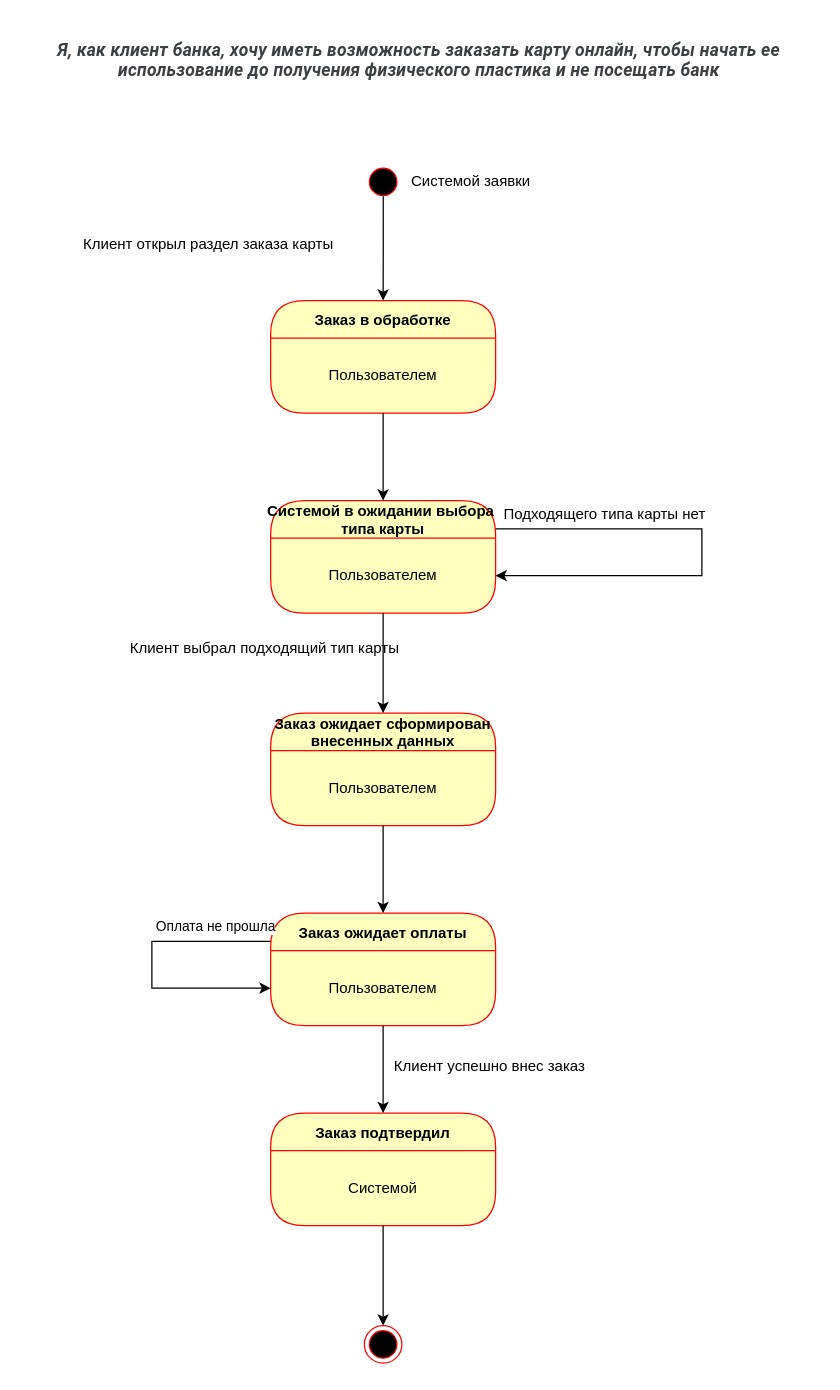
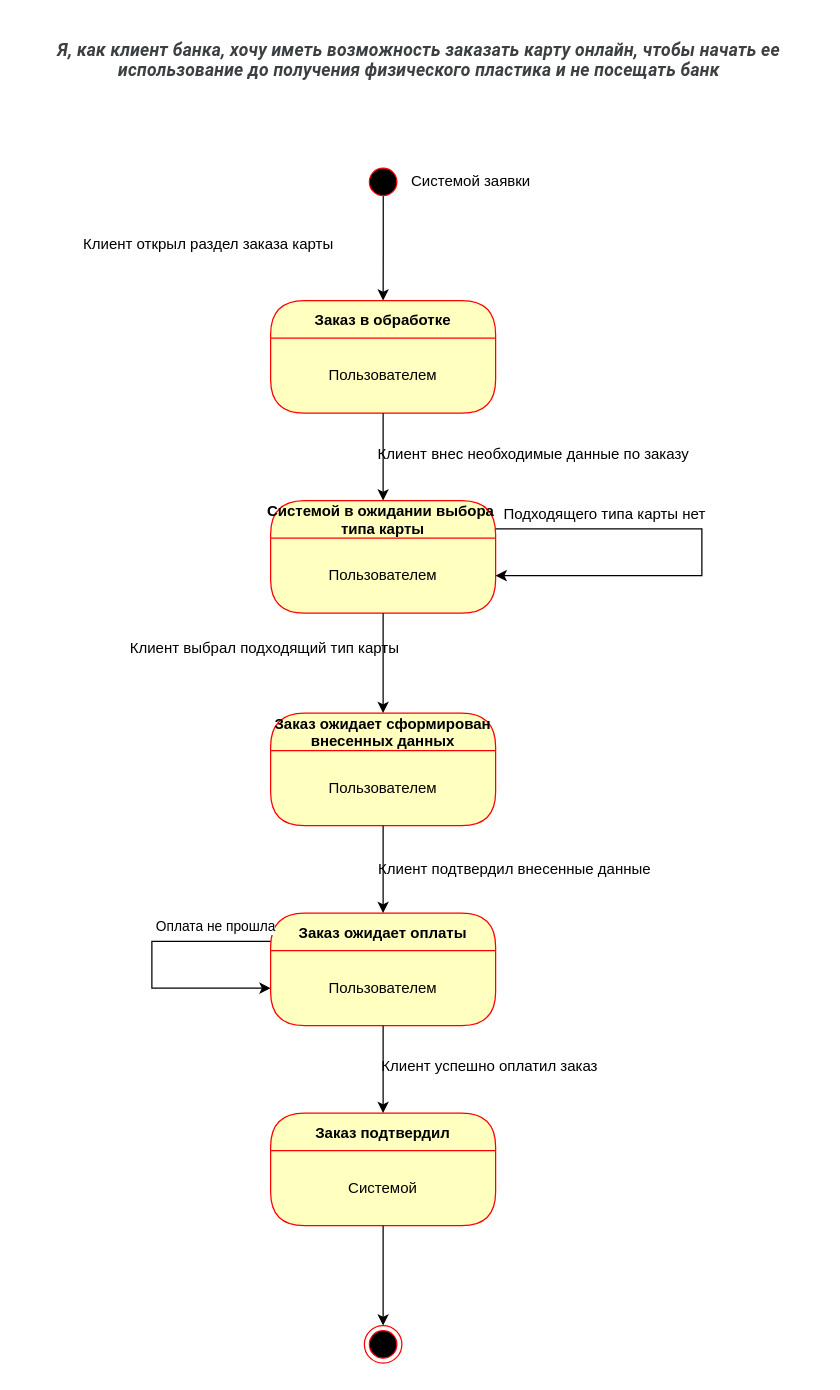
  <mxCell id="0" />
  <mxCell id="1" parent="0" />
  <mxCell id="2" value="&#10;&lt;span style=&quot;color: rgb(60, 64, 67); font-family: Roboto, Arial, sans-serif; font-size: 14px; font-variant-ligatures: normal; font-variant-caps: normal; letter-spacing: 0.2px; orphans: 2; text-align: left; text-indent: 0px; text-transform: none; widows: 2; word-spacing: 0px; -webkit-text-stroke-width: 0px; white-space: normal; text-decoration-thickness: initial; text-decoration-style: initial; text-decoration-color: initial; float: none; display: inline !important;&quot;&gt;Я, как клиент банка, хочу иметь возможность заказать карту онлайн, чтобы начать ее использование до получения физического пластика и не посещать банк&lt;/span&gt;&#10;&#10;" style="text;html=1;align=center;verticalAlign=middle;whiteSpace=wrap;rounded=0;fontStyle=3" vertex="1" parent="1"><mxGeometry x="20" y="20" width="630" height="70" as="geometry" /></mxCell>
  <mxCell id="3" style="edgeStyle=orthogonalEdgeStyle;rounded=0;orthogonalLoop=1;jettySize=auto;html=1;exitX=0.503;exitY=0.88;exitDx=0;exitDy=0;entryX=0.5;entryY=0;entryDx=0;entryDy=0;exitPerimeter=0;" edge="1" parent="1" source="4" target="5"><mxGeometry relative="1" as="geometry" /></mxCell>
  <mxCell id="4" value="" style="ellipse;html=1;shape=startState;fillColor=#000000;strokeColor=#ff0000;" vertex="1" parent="1"><mxGeometry x="291" y="130" width="30" height="30" as="geometry" /></mxCell>
  <mxCell id="5" value="Заказ в обработке" style="swimlane;fontStyle=1;align=center;verticalAlign=middle;childLayout=stackLayout;horizontal=1;startSize=30;horizontalStack=0;resizeParent=0;resizeLast=1;container=0;fontColor=#000000;collapsible=0;rounded=1;arcSize=30;strokeColor=#ff0000;fillColor=#ffffc0;swimlaneFillColor=#ffffc0;dropTarget=0;" vertex="1" parent="1"><mxGeometry x="216" y="240" width="180" height="90" as="geometry" /></mxCell>
  <mxCell id="6" value="Пользователем" style="text;html=1;strokeColor=none;fillColor=none;align=center;verticalAlign=middle;spacingLeft=4;spacingRight=4;whiteSpace=wrap;overflow=hidden;rotatable=0;fontColor=#000000;" vertex="1" parent="5"><mxGeometry y="30" width="180" height="60" as="geometry" /></mxCell>
  <mxCell id="7" value="Заказ ожидает оплаты" style="swimlane;fontStyle=1;align=center;verticalAlign=middle;childLayout=stackLayout;horizontal=1;startSize=30;horizontalStack=0;resizeParent=0;resizeLast=1;container=0;fontColor=#000000;collapsible=0;rounded=1;arcSize=30;strokeColor=#ff0000;fillColor=#ffffc0;swimlaneFillColor=#ffffc0;dropTarget=0;" vertex="1" parent="1"><mxGeometry x="216" y="730" width="180" height="90" as="geometry" /></mxCell>
  <mxCell id="8" value="Пользователем" style="text;html=1;strokeColor=none;fillColor=none;align=center;verticalAlign=middle;spacingLeft=4;spacingRight=4;whiteSpace=wrap;overflow=hidden;rotatable=0;fontColor=#000000;" vertex="1" parent="7"><mxGeometry y="30" width="180" height="60" as="geometry" /></mxCell>
  <mxCell id="9" style="edgeStyle=orthogonalEdgeStyle;rounded=0;orthogonalLoop=1;jettySize=auto;html=1;exitX=0;exitY=0.25;exitDx=0;exitDy=0;entryX=0;entryY=0.5;entryDx=0;entryDy=0;" edge="1" parent="7" source="7" target="8"><mxGeometry relative="1" as="geometry"><mxPoint x="-5" y="75" as="targetPoint" /><Array as="points"><mxPoint x="-95" y="22" /><mxPoint x="-95" y="60" /></Array></mxGeometry></mxCell>
  <mxCell id="10" value="Оплата не прошла" style="edgeLabel;html=1;align=center;verticalAlign=middle;resizable=0;points=[];" vertex="1" connectable="0" parent="9"><mxGeometry x="-0.619" relative="1" as="geometry"><mxPoint x="-2" y="-12" as="offset" /></mxGeometry></mxCell>
  <mxCell id="11" value="Системой в ожидании выбора &#10;типа карты" style="swimlane;fontStyle=1;align=center;verticalAlign=middle;childLayout=stackLayout;horizontal=1;startSize=30;horizontalStack=0;resizeParent=0;resizeLast=1;container=0;fontColor=#000000;collapsible=0;rounded=1;arcSize=30;strokeColor=#ff0000;fillColor=#ffffc0;swimlaneFillColor=#ffffc0;dropTarget=0;" vertex="1" parent="1"><mxGeometry x="216" y="400" width="180" height="90" as="geometry" /></mxCell>
  <mxCell id="12" value="Пользователем" style="text;html=1;strokeColor=none;fillColor=none;align=center;verticalAlign=middle;spacingLeft=4;spacingRight=4;whiteSpace=wrap;overflow=hidden;rotatable=0;fontColor=#000000;" vertex="1" parent="11"><mxGeometry y="30" width="180" height="60" as="geometry" /></mxCell>
  <mxCell id="13" style="edgeStyle=orthogonalEdgeStyle;rounded=0;orthogonalLoop=1;jettySize=auto;html=1;exitX=1;exitY=0.25;exitDx=0;exitDy=0;entryX=1;entryY=0.5;entryDx=0;entryDy=0;" edge="1" parent="11" source="11" target="12"><mxGeometry relative="1" as="geometry"><Array as="points"><mxPoint x="345" y="22" /><mxPoint x="345" y="60" /></Array></mxGeometry></mxCell>
  <mxCell id="14" value="&lt;font style=&quot;font-size: 12px;&quot;&gt;Подходящего типа карты нет&lt;/font&gt;" style="edgeLabel;html=1;align=center;verticalAlign=middle;resizable=0;points=[];" vertex="1" connectable="0" parent="13"><mxGeometry x="-0.807" y="3" relative="1" as="geometry"><mxPoint x="51" y="-9" as="offset" /></mxGeometry></mxCell>
  <mxCell id="15" value="Заказ ожидает сформирован&#10;внесенных данных" style="swimlane;fontStyle=1;align=center;verticalAlign=middle;childLayout=stackLayout;horizontal=1;startSize=30;horizontalStack=0;resizeParent=0;resizeLast=1;container=0;fontColor=#000000;collapsible=0;rounded=1;arcSize=30;strokeColor=#ff0000;fillColor=#ffffc0;swimlaneFillColor=#ffffc0;dropTarget=0;" vertex="1" parent="1"><mxGeometry x="216" y="570" width="180" height="90" as="geometry" /></mxCell>
  <mxCell id="16" value="Пользователем" style="text;html=1;strokeColor=none;fillColor=none;align=center;verticalAlign=middle;spacingLeft=4;spacingRight=4;whiteSpace=wrap;overflow=hidden;rotatable=0;fontColor=#000000;" vertex="1" parent="15"><mxGeometry y="30" width="180" height="60" as="geometry" /></mxCell>
  <mxCell id="17" value="" style="ellipse;html=1;shape=endState;fillColor=#000000;strokeColor=#ff0000;" vertex="1" parent="1"><mxGeometry x="291" y="1060" width="30" height="30" as="geometry" /></mxCell>
  <mxCell id="18" style="edgeStyle=orthogonalEdgeStyle;rounded=0;orthogonalLoop=1;jettySize=auto;html=1;exitX=0.5;exitY=1;exitDx=0;exitDy=0;entryX=0.5;entryY=0;entryDx=0;entryDy=0;" edge="1" parent="1" source="6" target="11"><mxGeometry relative="1" as="geometry" /></mxCell>
  <mxCell id="19" style="edgeStyle=orthogonalEdgeStyle;rounded=0;orthogonalLoop=1;jettySize=auto;html=1;exitX=0.5;exitY=1;exitDx=0;exitDy=0;entryX=0.5;entryY=0;entryDx=0;entryDy=0;" edge="1" parent="1" source="12" target="15"><mxGeometry relative="1" as="geometry" /></mxCell>
  <mxCell id="20" style="edgeStyle=orthogonalEdgeStyle;rounded=0;orthogonalLoop=1;jettySize=auto;html=1;exitX=0.5;exitY=1;exitDx=0;exitDy=0;entryX=0.5;entryY=0;entryDx=0;entryDy=0;" edge="1" parent="1" source="16" target="7"><mxGeometry relative="1" as="geometry" /></mxCell>
  <mxCell id="21" value="Системой заявки" style="text;html=1;align=center;verticalAlign=middle;resizable=0;points=[];autosize=1;strokeColor=none;fillColor=none;" vertex="1" parent="1"><mxGeometry x="321" y="130" width="110" height="30" as="geometry" /></mxCell>
  <mxCell id="22" value="Заказ подтвердил" style="swimlane;fontStyle=1;align=center;verticalAlign=middle;childLayout=stackLayout;horizontal=1;startSize=30;horizontalStack=0;resizeParent=0;resizeLast=1;container=0;fontColor=#000000;collapsible=0;rounded=1;arcSize=30;strokeColor=#ff0000;fillColor=#ffffc0;swimlaneFillColor=#ffffc0;dropTarget=0;" vertex="1" parent="1"><mxGeometry x="216" y="890" width="180" height="90" as="geometry" /></mxCell>
  <mxCell id="23" value="Системой" style="text;html=1;strokeColor=none;fillColor=none;align=center;verticalAlign=middle;spacingLeft=4;spacingRight=4;whiteSpace=wrap;overflow=hidden;rotatable=0;fontColor=#000000;" vertex="1" parent="22"><mxGeometry y="30" width="180" height="60" as="geometry" /></mxCell>
  <mxCell id="24" style="edgeStyle=orthogonalEdgeStyle;rounded=0;orthogonalLoop=1;jettySize=auto;html=1;exitX=0.5;exitY=1;exitDx=0;exitDy=0;" edge="1" parent="1" source="8" target="22"><mxGeometry relative="1" as="geometry" /></mxCell>
  <mxCell id="25" style="edgeStyle=orthogonalEdgeStyle;rounded=0;orthogonalLoop=1;jettySize=auto;html=1;exitX=0.5;exitY=1;exitDx=0;exitDy=0;entryX=0.5;entryY=0;entryDx=0;entryDy=0;" edge="1" parent="1" source="23" target="17"><mxGeometry relative="1" as="geometry" /></mxCell>
  <mxCell id="26" value="Клиент открыл раздел заказа карты" style="text;html=1;align=center;verticalAlign=middle;resizable=0;points=[];autosize=1;strokeColor=none;fillColor=none;" vertex="1" parent="1"><mxGeometry x="61" y="180" width="210" height="30" as="geometry" /></mxCell>
+ <mxCell id="27" value="Клиент внес необходимые данные по заказу" style="text;html=1;align=center;verticalAlign=middle;resizable=0;points=[];autosize=1;strokeColor=none;fillColor=none;" vertex="1" parent="1"><mxGeometry x="301" y="348" width="250" height="30" as="geometry" /></mxCell>
  <mxCell id="28" value="Клиент выбрал подходящий тип карты" style="text;html=1;align=center;verticalAlign=middle;resizable=0;points=[];autosize=1;strokeColor=none;fillColor=none;" vertex="1" parent="1"><mxGeometry x="101" y="503" width="220" height="30" as="geometry" /></mxCell>
- <mxCell id="30" value="Клиент успешно внес заказ" style="text;html=1;align=center;verticalAlign=middle;resizable=0;points=[];autosize=1;strokeColor=none;fillColor=none;" vertex="1" parent="1"><mxGeometry x="301" y="838" width="180" height="30" as="geometry" /></mxCell>
+ <mxCell id="29" value="Клиент подтвердил внесенные данные" style="text;html=1;align=center;verticalAlign=middle;resizable=0;points=[];autosize=1;strokeColor=none;fillColor=none;" vertex="1" parent="1"><mxGeometry x="301" y="680" width="220" height="30" as="geometry" /></mxCell>
+ <mxCell id="30" value="Клиент успешно оплатил заказ" style="text;html=1;align=center;verticalAlign=middle;resizable=0;points=[];autosize=1;strokeColor=none;fillColor=none;" vertex="1" parent="1"><mxGeometry x="301" y="838" width="180" height="30" as="geometry" /></mxCell>
